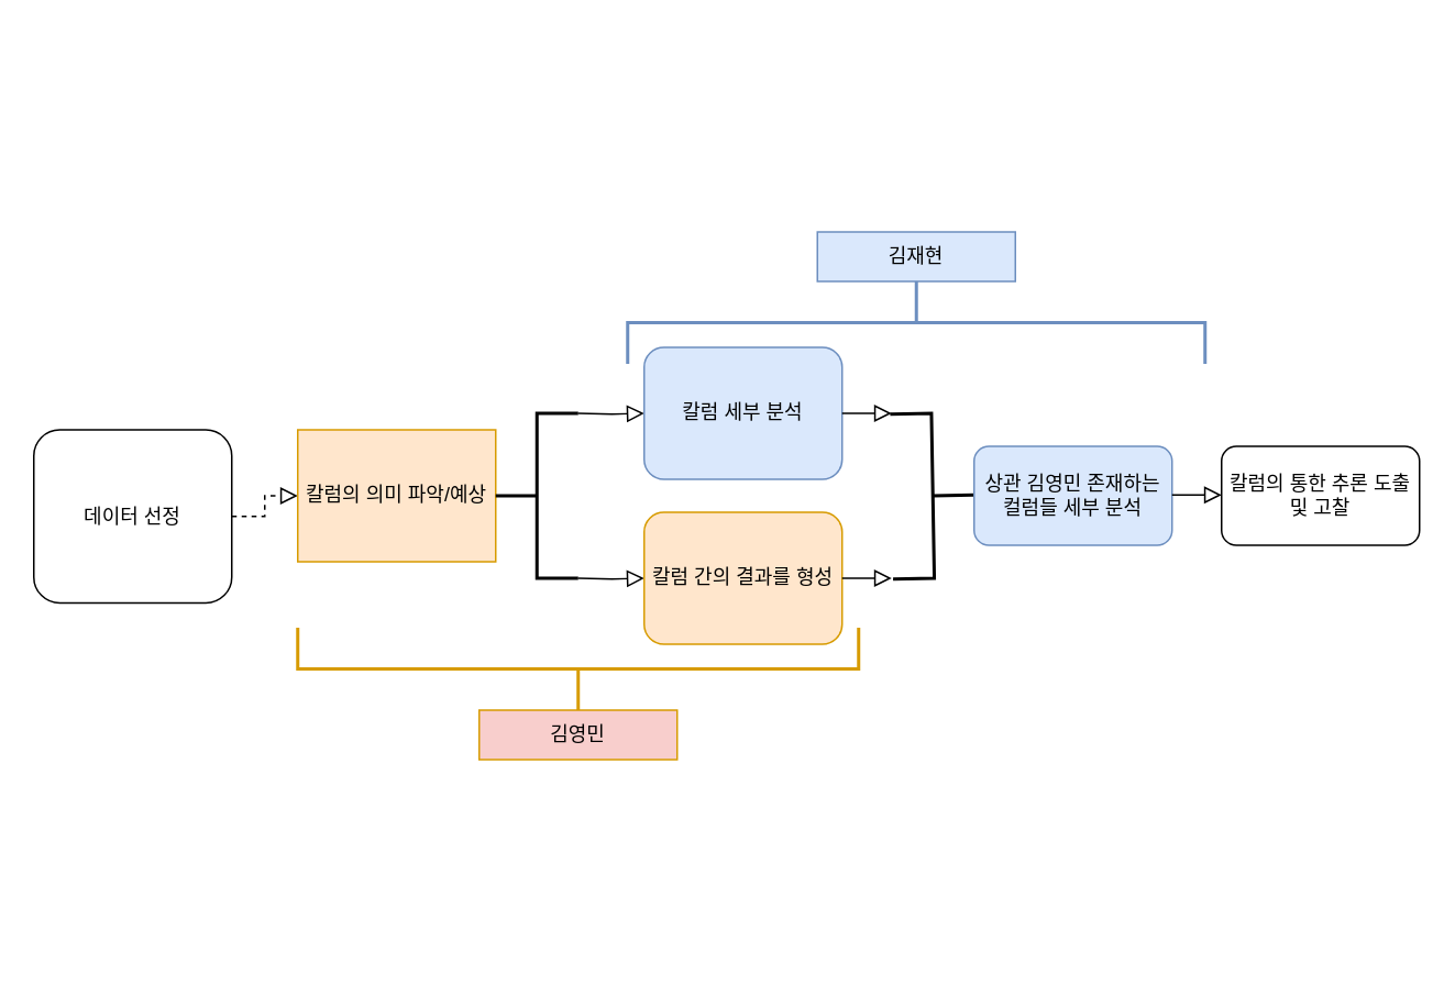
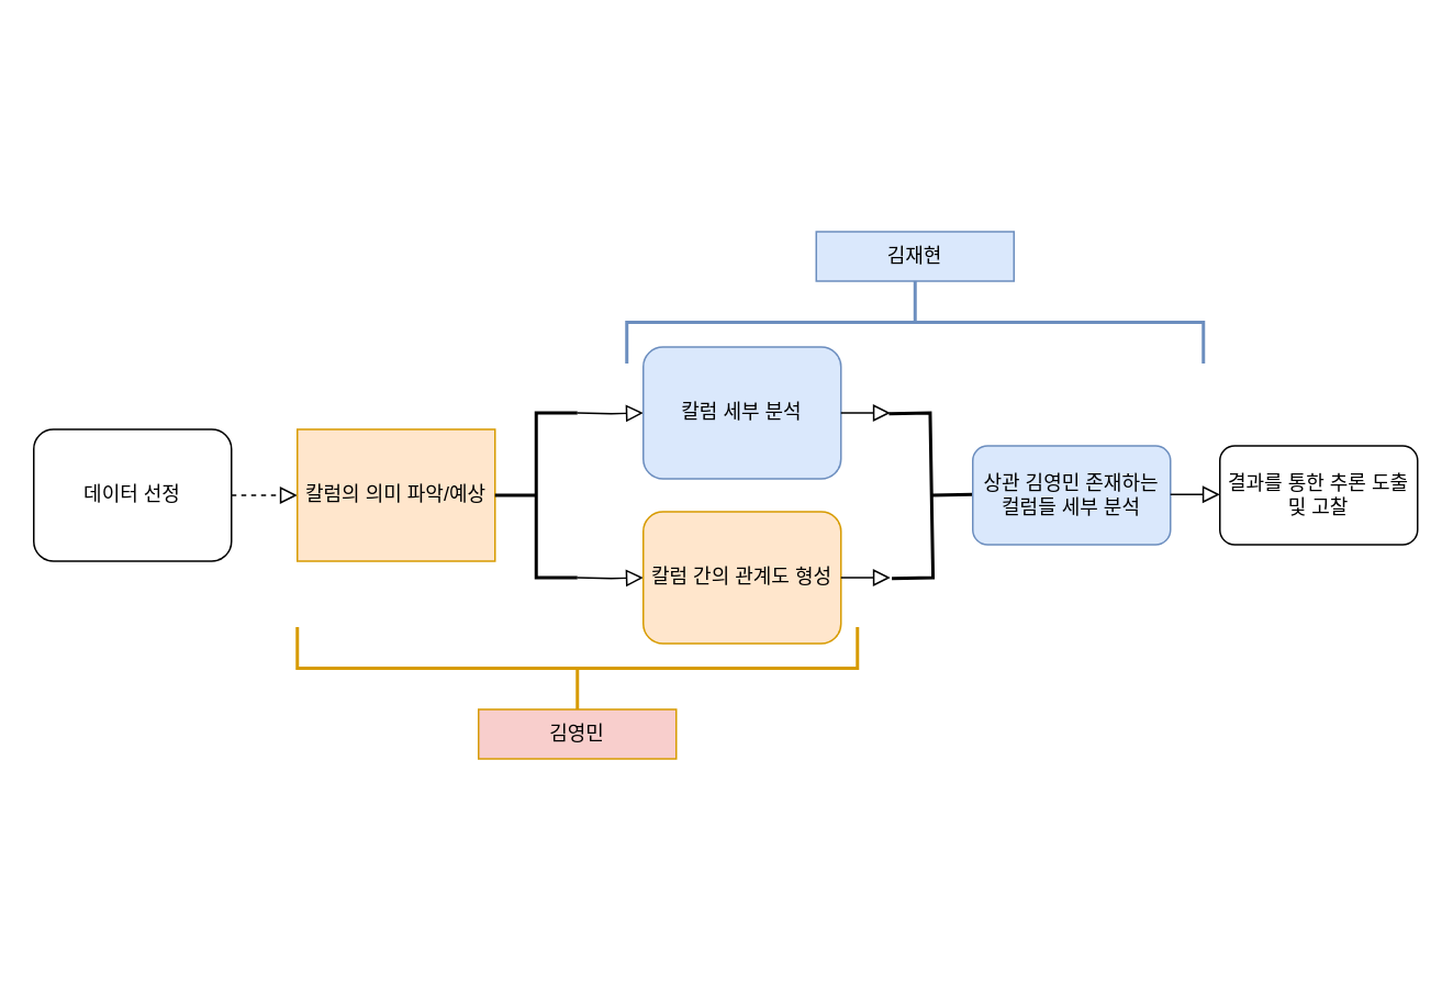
  <mxCell id="0" />
  <mxCell id="1" parent="0" />
  <mxCell id="2" value="" style="rounded=0;html=1;jettySize=auto;orthogonalLoop=1;fontSize=11;endArrow=block;endFill=0;endSize=8;strokeWidth=1;shadow=0;labelBackgroundColor=none;edgeStyle=orthogonalEdgeStyle;entryX=0;entryY=0.5;entryDx=0;entryDy=0;dashed=1;" parent="1" source="3" target="4" edge="1"><mxGeometry relative="1" as="geometry"><mxPoint x="190" y="300" as="targetPoint" /></mxGeometry></mxCell>
- <mxCell id="3" value="데이터 선정" style="rounded=1;whiteSpace=wrap;html=1;fontSize=12;glass=0;strokeWidth=1;shadow=0;" parent="1" vertex="1"><mxGeometry x="20" y="260" width="120" height="105" as="geometry" /></mxCell>
+ <mxCell id="3" value="데이터 선정" style="rounded=1;whiteSpace=wrap;html=1;fontSize=12;glass=0;strokeWidth=1;shadow=0;" parent="1" vertex="1"><mxGeometry x="20" y="260" width="120" height="80" as="geometry" /></mxCell>
  <mxCell id="4" value="칼럼의 의미 파악/예상" style="whiteSpace=wrap;html=1;strokeColor=#d79b00;fillColor=#ffe6cc;rounded=0;" vertex="1" parent="1"><mxGeometry x="180" y="260" width="120" height="80" as="geometry" /></mxCell>
  <mxCell id="5" value="" style="strokeWidth=2;html=1;shape=mxgraph.flowchart.annotation_2;align=left;labelPosition=right;pointerEvents=1;" vertex="1" parent="1"><mxGeometry x="300" y="250" width="50" height="100" as="geometry" /></mxCell>
  <mxCell id="6" value="" style="rounded=0;html=1;jettySize=auto;orthogonalLoop=1;fontSize=11;endArrow=block;endFill=0;endSize=8;strokeWidth=1;shadow=0;labelBackgroundColor=none;edgeStyle=orthogonalEdgeStyle;entryX=0;entryY=0.5;entryDx=0;entryDy=0;" edge="1" parent="1"><mxGeometry relative="1" as="geometry"><mxPoint x="350" y="250" as="sourcePoint" /><mxPoint x="390" y="250" as="targetPoint" /></mxGeometry></mxCell>
  <mxCell id="7" value="" style="rounded=0;html=1;jettySize=auto;orthogonalLoop=1;fontSize=11;endArrow=block;endFill=0;endSize=8;strokeWidth=1;shadow=0;labelBackgroundColor=none;edgeStyle=orthogonalEdgeStyle;entryX=0;entryY=0.5;entryDx=0;entryDy=0;" edge="1" parent="1"><mxGeometry relative="1" as="geometry"><mxPoint x="350" y="350" as="sourcePoint" /><mxPoint x="390" y="350" as="targetPoint" /></mxGeometry></mxCell>
  <mxCell id="8" value="칼럼 세부 분석" style="rounded=1;whiteSpace=wrap;html=1;strokeColor=#6c8ebf;fillColor=#dae8fc;" vertex="1" parent="1"><mxGeometry x="390" y="210" width="120" height="80" as="geometry" /></mxCell>
- <mxCell id="9" value="칼럼 간의 결과를 형성" style="rounded=1;whiteSpace=wrap;html=1;strokeColor=#d79b00;fillColor=#ffe6cc;" vertex="1" parent="1"><mxGeometry x="390" y="310" width="120" height="80" as="geometry" /></mxCell>
+ <mxCell id="9" value="칼럼 간의 관계도 형성" style="rounded=1;whiteSpace=wrap;html=1;strokeColor=#d79b00;fillColor=#ffe6cc;" vertex="1" parent="1"><mxGeometry x="390" y="310" width="120" height="80" as="geometry" /></mxCell>
  <mxCell id="10" value="" style="strokeWidth=2;html=1;shape=mxgraph.flowchart.annotation_2;align=left;labelPosition=right;pointerEvents=1;rotation=-181;" vertex="1" parent="1"><mxGeometry x="540" y="250" width="50" height="100" as="geometry" /></mxCell>
  <mxCell id="11" value="" style="rounded=0;html=1;jettySize=auto;orthogonalLoop=1;fontSize=11;endArrow=block;endFill=0;endSize=8;strokeWidth=1;shadow=0;labelBackgroundColor=none;edgeStyle=orthogonalEdgeStyle;entryX=0;entryY=0.5;entryDx=0;entryDy=0;" edge="1" parent="1"><mxGeometry relative="1" as="geometry"><mxPoint x="510" y="250" as="sourcePoint" /><mxPoint x="540" y="250" as="targetPoint" /></mxGeometry></mxCell>
  <mxCell id="12" value="" style="rounded=0;html=1;jettySize=auto;orthogonalLoop=1;fontSize=11;endArrow=block;endFill=0;endSize=8;strokeWidth=1;shadow=0;labelBackgroundColor=none;edgeStyle=orthogonalEdgeStyle;entryX=0;entryY=0.5;entryDx=0;entryDy=0;" edge="1" parent="1"><mxGeometry relative="1" as="geometry"><mxPoint x="510" y="350" as="sourcePoint" /><mxPoint x="540" y="350" as="targetPoint" /></mxGeometry></mxCell>
  <mxCell id="13" value="상관 김영민 존재하는 컬럼들 세부 분석" style="rounded=1;whiteSpace=wrap;html=1;strokeColor=#6c8ebf;fillColor=#dae8fc;" vertex="1" parent="1"><mxGeometry x="590" y="270" width="120" height="60" as="geometry" /></mxCell>
- <mxCell id="14" value="칼럼의 통한 추론 도출 및 고찰" style="rounded=1;whiteSpace=wrap;html=1;" vertex="1" parent="1"><mxGeometry x="740" y="270" width="120" height="60" as="geometry" /></mxCell>
+ <mxCell id="14" value="결과를 통한 추론 도출 및 고찰" style="rounded=1;whiteSpace=wrap;html=1;" vertex="1" parent="1"><mxGeometry x="740" y="270" width="120" height="60" as="geometry" /></mxCell>
  <mxCell id="15" value="" style="strokeWidth=2;html=1;shape=mxgraph.flowchart.annotation_2;align=left;labelPosition=right;pointerEvents=1;rotation=-90;fillColor=#ffe6cc;strokeColor=#d79b00;" vertex="1" parent="1"><mxGeometry x="325" y="235" width="50" height="340" as="geometry" /></mxCell>
  <mxCell id="16" value="김재현" style="rounded=0;whiteSpace=wrap;html=1;fillColor=#dae8fc;strokeColor=#6c8ebf;" vertex="1" parent="1"><mxGeometry x="495" width="120" height="30" as="geometry" y="140" /></mxCell>
  <mxCell id="17" value="" style="strokeWidth=2;html=1;shape=mxgraph.flowchart.annotation_2;align=left;labelPosition=right;pointerEvents=1;rotation=90;fillColor=#dae8fc;strokeColor=#6c8ebf;" vertex="1" parent="1"><mxGeometry x="530" y="20" width="50" height="350" as="geometry" /></mxCell>
  <mxCell id="18" value="김영민" style="rounded=0;whiteSpace=wrap;html=1;fillColor=#f8cecc;strokeColor=#d79b00;" vertex="1" parent="1"><mxGeometry x="290" y="430" width="120" height="30" as="geometry" /></mxCell>
  <mxCell id="19" value="" style="rounded=0;html=1;jettySize=auto;orthogonalLoop=1;fontSize=11;endArrow=block;endFill=0;endSize=8;strokeWidth=1;shadow=0;labelBackgroundColor=none;edgeStyle=orthogonalEdgeStyle;" edge="1" parent="1"><mxGeometry relative="1" as="geometry"><mxPoint x="710" y="299.5" as="sourcePoint" /><mxPoint x="740" y="300" as="targetPoint" /></mxGeometry></mxCell>
